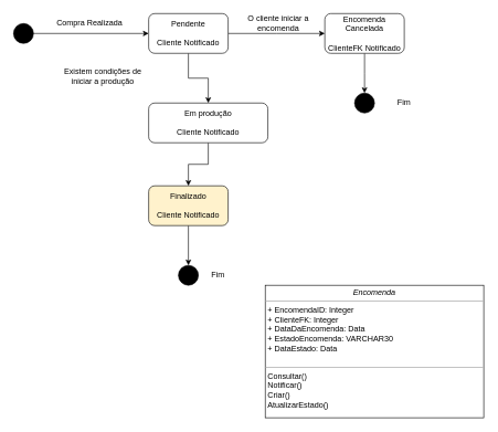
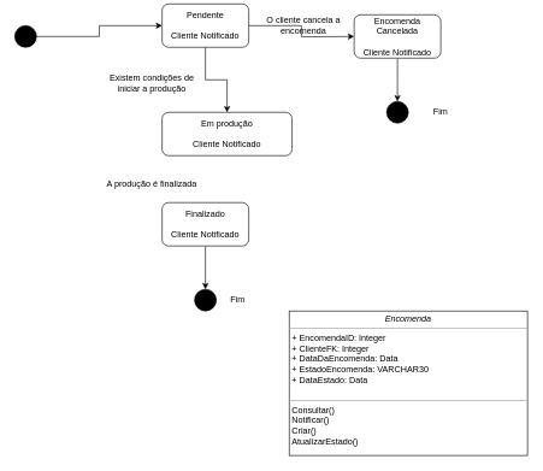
  <mxCell id="0" />
  <mxCell id="1" parent="0" />
  <mxCell id="2" style="edgeStyle=orthogonalEdgeStyle;rounded=0;orthogonalLoop=1;jettySize=auto;html=1;exitX=0.5;exitY=1;exitDx=0;exitDy=0;" parent="1" source="4" target="6" edge="1"><mxGeometry relative="1" as="geometry" /></mxCell>
  <mxCell id="3" style="edgeStyle=orthogonalEdgeStyle;rounded=0;orthogonalLoop=1;jettySize=auto;html=1;entryX=0;entryY=0.5;entryDx=0;entryDy=0;" parent="1" source="4" edge="1"><mxGeometry relative="1" as="geometry"><mxPoint x="490" y="50" as="targetPoint" /></mxGeometry></mxCell>
- <mxCell id="4" value="Pendente&lt;br&gt;&lt;br&gt;Cliente Notificado" style="rounded=1;whiteSpace=wrap;html=1;" parent="1" vertex="1"><mxGeometry x="224" y="20" width="120" height="60" as="geometry" /></mxCell>
- <mxCell id="5" style="edgeStyle=orthogonalEdgeStyle;rounded=0;orthogonalLoop=1;jettySize=auto;html=1;entryX=0.5;entryY=0;entryDx=0;entryDy=0;" parent="1" source="6" target="8" edge="1"><mxGeometry relative="1" as="geometry" /></mxCell>
+ <mxCell id="4" value="Pendente&lt;br&gt;&lt;br&gt;Cliente Notificado" style="rounded=1;whiteSpace=wrap;html=1;" parent="1" vertex="1"><mxGeometry x="224" y="5" width="120" height="60" as="geometry" /></mxCell>
  <mxCell id="6" value="Em produção&lt;br&gt;&lt;br&gt;Cliente Notificado" style="rounded=1;whiteSpace=wrap;html=1;" parent="1" vertex="1"><mxGeometry x="224" y="155" width="180" height="60" as="geometry" /></mxCell>
  <mxCell id="7" style="edgeStyle=orthogonalEdgeStyle;rounded=0;orthogonalLoop=1;jettySize=auto;html=1;" parent="1" source="8" target="12" edge="1"><mxGeometry relative="1" as="geometry" /></mxCell>
- <mxCell id="8" value="Finalizado&lt;br&gt;&lt;br&gt;Cliente Notificado" style="rounded=1;whiteSpace=wrap;html=1;fillColor=#fff2cc;" parent="1" vertex="1"><mxGeometry x="224" y="280" width="120" height="60" as="geometry" /></mxCell>
+ <mxCell id="8" value="Finalizado&lt;br&gt;&lt;br&gt;Cliente Notificado" style="rounded=1;whiteSpace=wrap;html=1;" parent="1" vertex="1"><mxGeometry x="224" y="280" width="120" height="60" as="geometry" /></mxCell>
  <mxCell id="9" style="edgeStyle=orthogonalEdgeStyle;rounded=0;orthogonalLoop=1;jettySize=auto;html=1;entryX=0;entryY=0.5;entryDx=0;entryDy=0;" parent="1" source="10" target="4" edge="1"><mxGeometry relative="1" as="geometry" /></mxCell>
  <mxCell id="10" value="" style="ellipse;whiteSpace=wrap;html=1;aspect=fixed;fillColor=#000000;" parent="1" vertex="1"><mxGeometry x="20" y="35" width="30" height="30" as="geometry" /></mxCell>
- <mxCell id="11" value="Compra Realizada" style="text;html=1;strokeColor=none;fillColor=none;align=center;verticalAlign=middle;whiteSpace=wrap;rounded=0;" parent="1" vertex="1"><mxGeometry x="70" y="20" width="130" height="30" as="geometry" /></mxCell>
  <mxCell id="12" value="" style="ellipse;whiteSpace=wrap;html=1;aspect=fixed;fillColor=#000000;" parent="1" vertex="1"><mxGeometry x="269" y="400" width="30" height="30" as="geometry" /></mxCell>
  <mxCell id="13" value="Fim" style="text;html=1;strokeColor=none;fillColor=none;align=center;verticalAlign=middle;whiteSpace=wrap;rounded=0;" parent="1" vertex="1"><mxGeometry x="299" y="400" width="60" height="30" as="geometry" /></mxCell>
  <mxCell id="14" value="&lt;p style=&quot;margin:0px;margin-top:4px;text-align:center;&quot;&gt;&lt;i&gt;Encomenda&lt;/i&gt;&lt;/p&gt;&lt;hr size=&quot;1&quot;&gt;&lt;p style=&quot;margin:0px;margin-left:4px;&quot;&gt;+ EncomendaID: Integer&lt;/p&gt;&lt;p style=&quot;margin:0px;margin-left:4px;&quot;&gt;+ ClienteFK: Integer&lt;br&gt;+ DataDaEncomenda: Data&lt;/p&gt;&lt;p style=&quot;margin:0px;margin-left:4px;&quot;&gt;+ EstadoEncomenda: VARCHAR30&lt;br&gt;&lt;/p&gt;&lt;p style=&quot;margin:0px;margin-left:4px;&quot;&gt;+ DataEstado: Data&lt;/p&gt;&lt;p style=&quot;margin:0px;margin-left:4px;&quot;&gt;&lt;br&gt;&lt;/p&gt;&lt;hr size=&quot;1&quot;&gt;&lt;p style=&quot;margin: 0px 0px 0px 4px;&quot;&gt;Consultar()&lt;br&gt;&lt;/p&gt;&lt;p style=&quot;margin: 0px 0px 0px 4px;&quot;&gt;Notificar()&lt;/p&gt;&lt;p style=&quot;margin: 0px 0px 0px 4px;&quot;&gt;Criar()&lt;/p&gt;&lt;p style=&quot;margin: 0px 0px 0px 4px;&quot;&gt;AtualizarEstado()&lt;/p&gt;&lt;p style=&quot;margin: 0px 0px 0px 4px;&quot;&gt;&lt;br&gt;&lt;/p&gt;&lt;p style=&quot;margin: 0px 0px 0px 4px;&quot;&gt;&lt;br&gt;&lt;/p&gt;" style="verticalAlign=top;align=left;overflow=fill;fontSize=12;fontFamily=Helvetica;html=1;rounded=0;shadow=0;comic=0;labelBackgroundColor=none;strokeWidth=1" parent="1" vertex="1"><mxGeometry x="400" y="430" width="330" height="200" as="geometry" /></mxCell>
  <mxCell id="15" style="edgeStyle=orthogonalEdgeStyle;rounded=0;orthogonalLoop=1;jettySize=auto;html=1;" parent="1" source="16" edge="1"><mxGeometry relative="1" as="geometry"><mxPoint x="550" y="140" as="targetPoint" /></mxGeometry></mxCell>
- <mxCell id="16" value="Encomenda Cancelada&lt;br&gt;&lt;br&gt;ClienteFK Notificado" style="rounded=1;whiteSpace=wrap;html=1;" parent="1" vertex="1"><mxGeometry x="490" y="20" width="120" height="60" as="geometry" /></mxCell>
- <mxCell id="17" value="O cliente iniciar a encomenda" style="text;html=1;strokeColor=none;fillColor=none;align=center;verticalAlign=middle;whiteSpace=wrap;rounded=0;" parent="1" vertex="1"><mxGeometry x="350" y="20" width="140" height="30" as="geometry" /></mxCell>
- <mxCell id="18" value="Existem condições de iniciar a produção" style="text;html=1;strokeColor=none;fillColor=none;align=center;verticalAlign=middle;whiteSpace=wrap;rounded=0;" parent="1" vertex="1"><mxGeometry x="85" y="100" width="140" height="30" as="geometry" /></mxCell>
+ <mxCell id="16" value="Encomenda Cancelada&lt;br&gt;&lt;br&gt;Cliente Notificado" style="rounded=1;whiteSpace=wrap;html=1;" parent="1" vertex="1"><mxGeometry x="490" y="20" width="120" height="60" as="geometry" /></mxCell>
+ <mxCell id="17" value="O cliente cancela a encomenda" style="text;html=1;strokeColor=none;fillColor=none;align=center;verticalAlign=middle;whiteSpace=wrap;rounded=0;" parent="1" vertex="1"><mxGeometry x="350" y="20" width="140" height="30" as="geometry" /></mxCell>
+ <mxCell id="18" value="Existem condições de iniciar a produção" style="text;html=1;strokeColor=none;fillColor=none;align=center;verticalAlign=middle;whiteSpace=wrap;rounded=0;" parent="1" vertex="1"><mxGeometry x="140" y="100" width="140" height="30" as="geometry" /></mxCell>
+ <mxCell id="19" value="A produção é finalizada" style="text;html=1;strokeColor=none;fillColor=none;align=center;verticalAlign=middle;whiteSpace=wrap;rounded=0;" parent="1" vertex="1"><mxGeometry x="140" y="240" width="140" height="30" as="geometry" /></mxCell>
  <mxCell id="20" value="" style="ellipse;whiteSpace=wrap;html=1;aspect=fixed;fillColor=#000000;" parent="1" vertex="1"><mxGeometry x="535" y="140" width="30" height="30" as="geometry" /></mxCell>
  <mxCell id="21" value="Fim" style="text;html=1;strokeColor=none;fillColor=none;align=center;verticalAlign=middle;whiteSpace=wrap;rounded=0;" parent="1" vertex="1"><mxGeometry x="580" y="140" width="60" height="30" as="geometry" /></mxCell>
